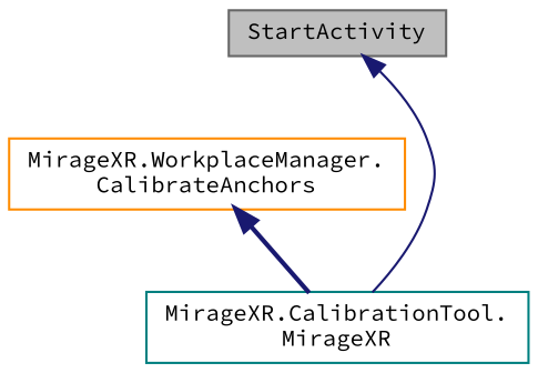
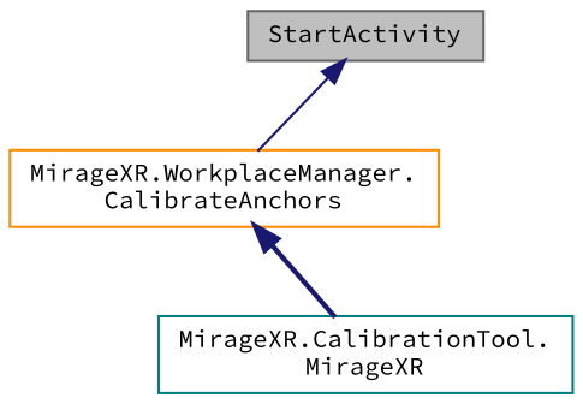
  digraph {
    fontname="Source Code Pro"
    rankdir=TB
    node [fillcolor=white fontname="Source Code Pro" fontsize=10 shape=record style=filled]
    edge [color=midnightblue dir=back fontname="Source Code Pro" fontsize=10 labelfontname=Helvetica labelfontsize=10]
    n1 [color=gray40 fillcolor=grey75 fontcolor=black height=0.2 label=StartActivity width=0.4]
    n2 [color=darkorange height=0.2 label="MirageXR.WorkplaceManager.\lCalibrateAnchors" width=0.4]
    n3 [color=teal height=0.2 label="MirageXR.CalibrationTool.\lMirageXR" width=0.4]
-   n1 -> n3 [style=solid]
+   n1 -> n2 [style=solid]
    n2 -> n3 [style=bold]
  }
